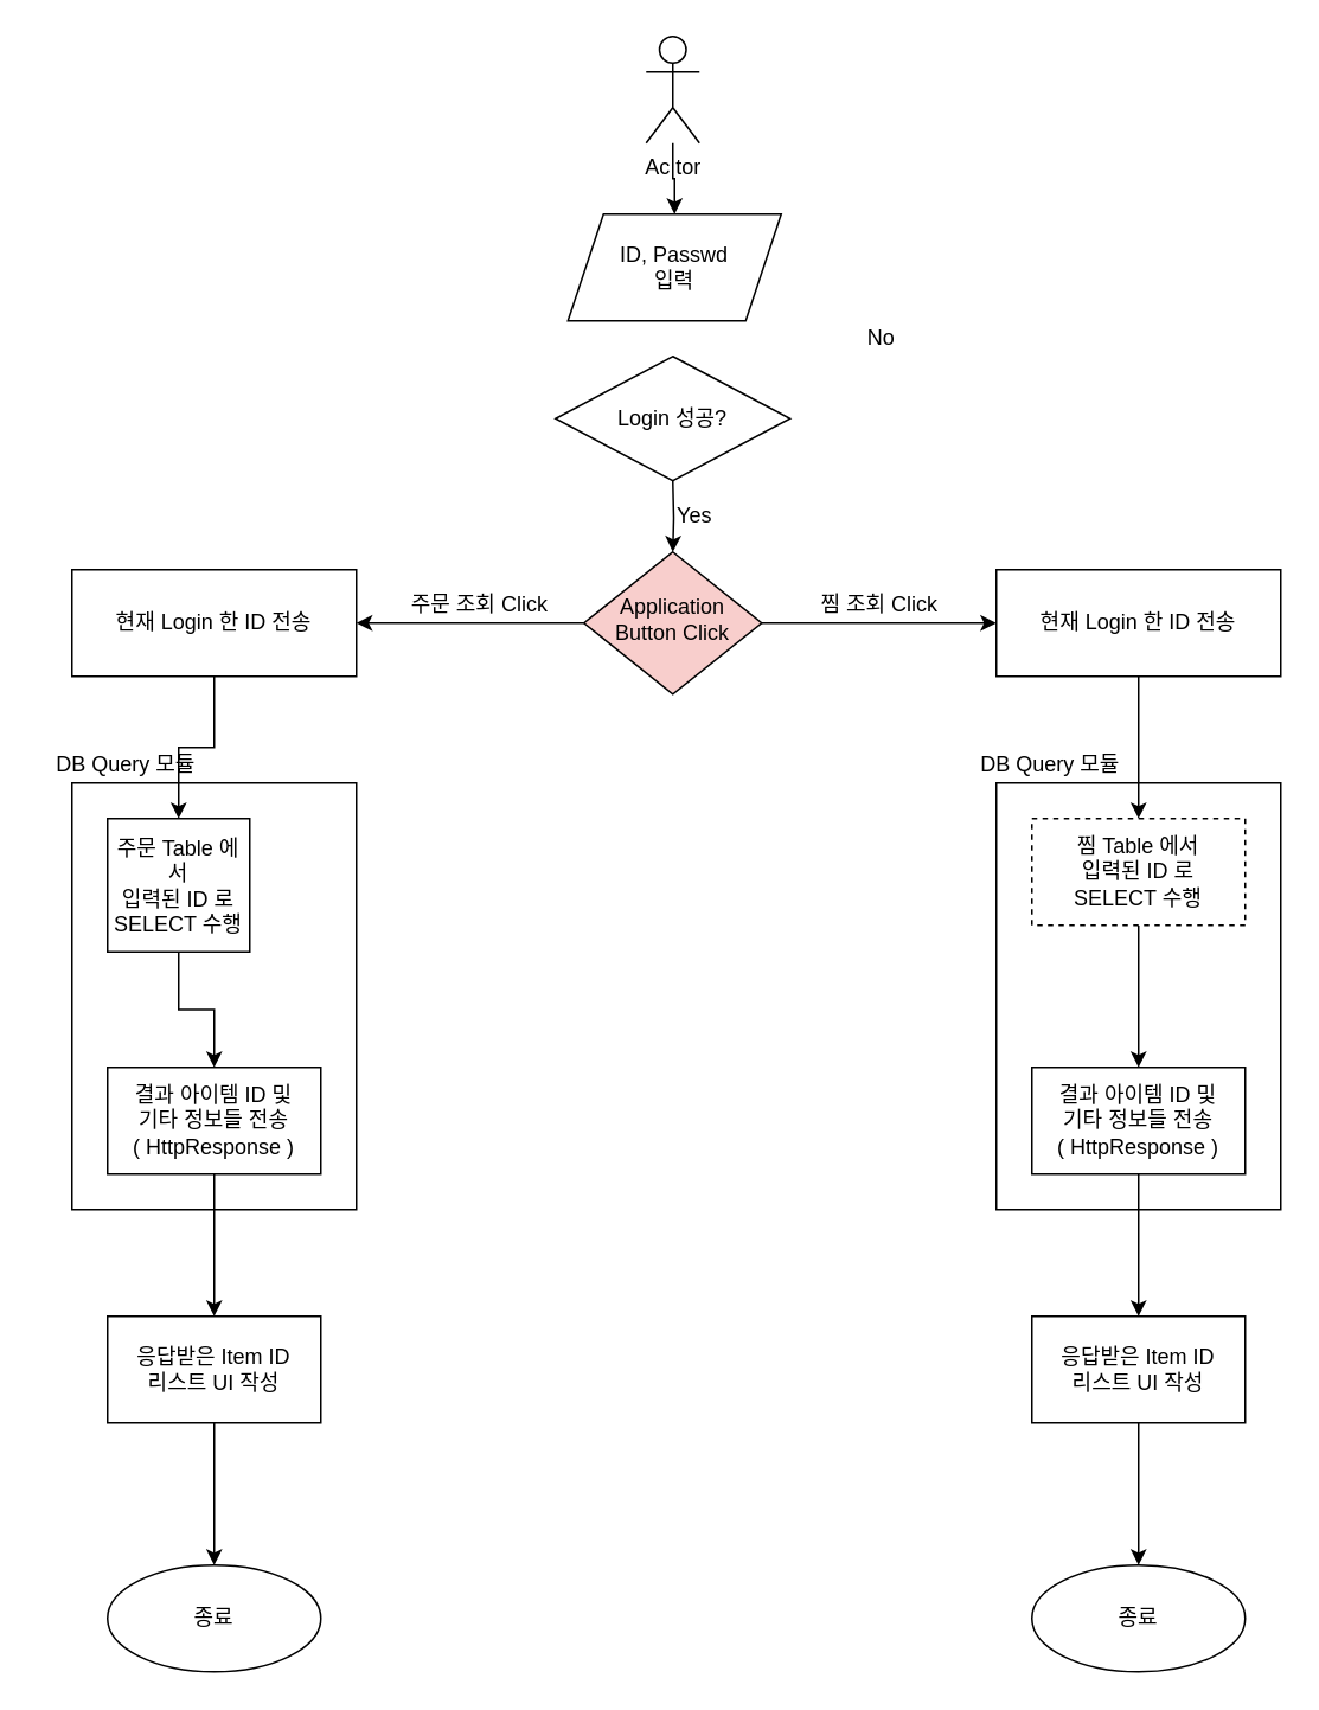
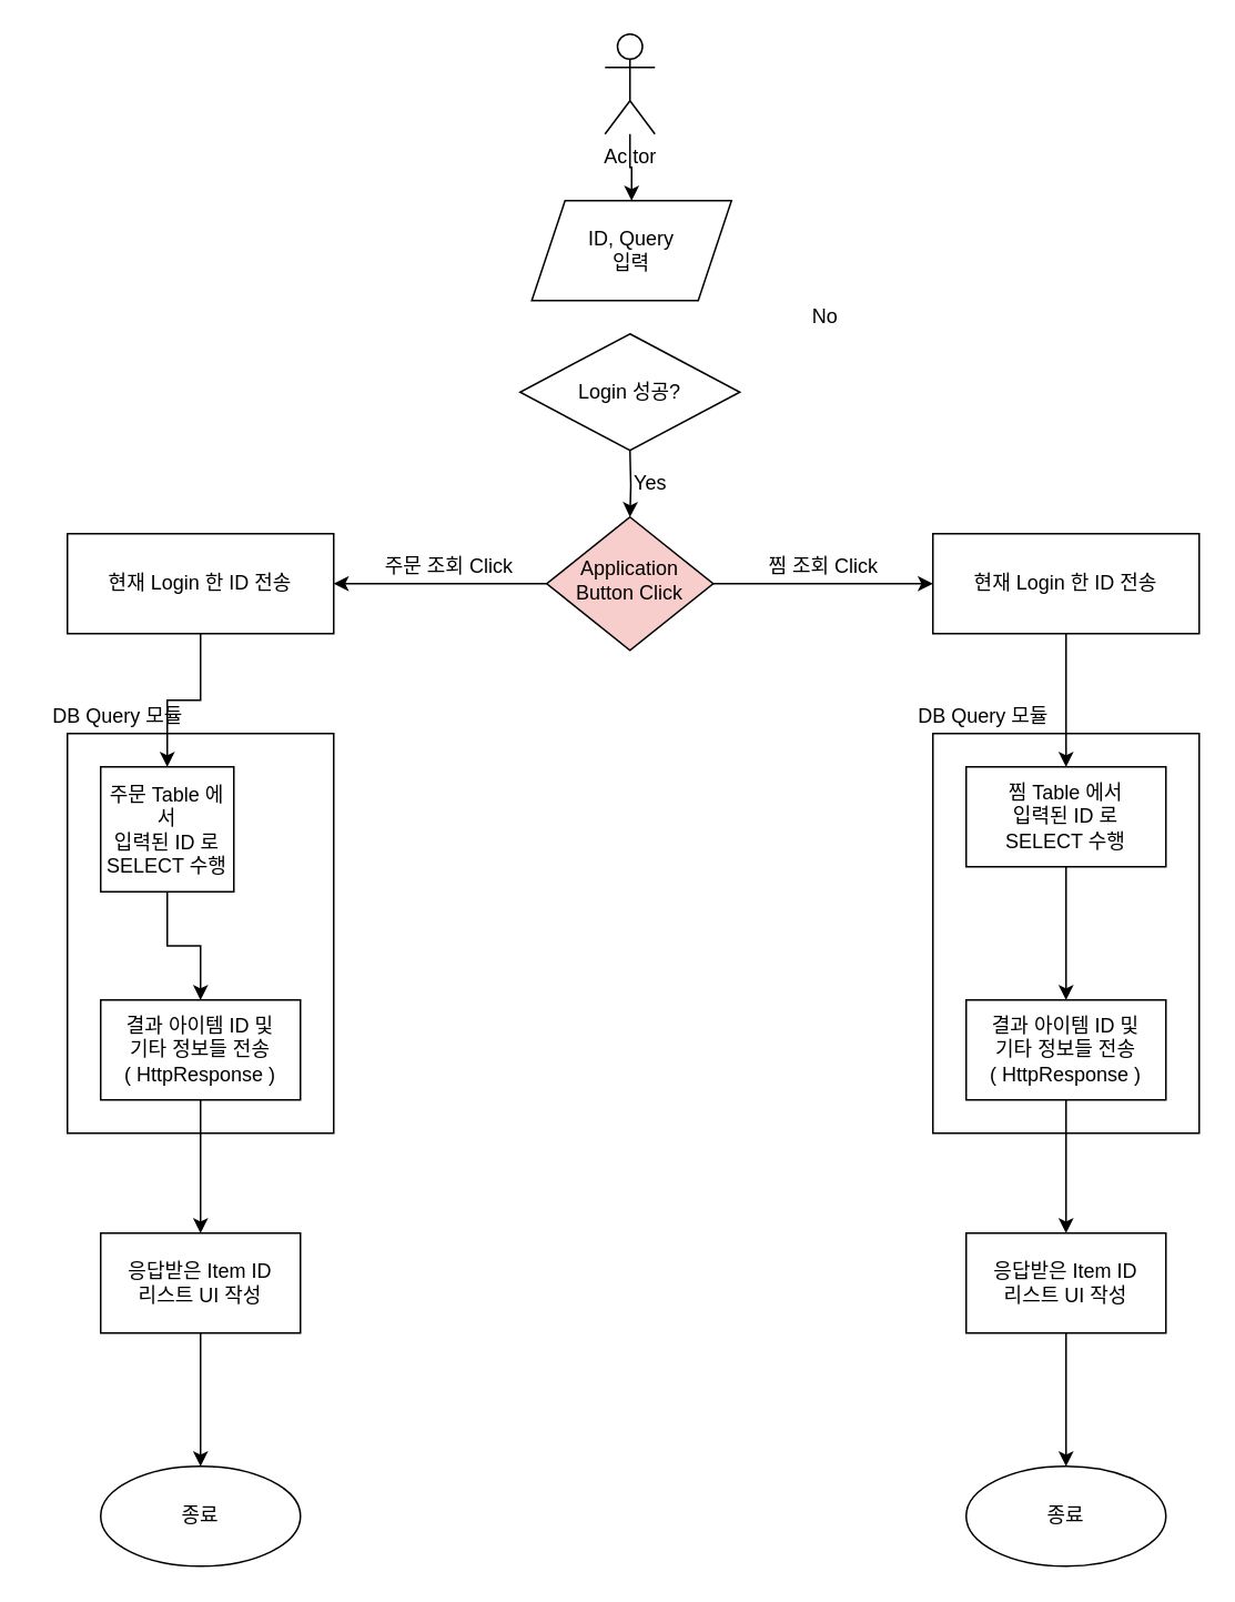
  <mxCell id="0" />
  <mxCell id="1" parent="0" />
  <mxCell id="2" value="" style="rounded=0;whiteSpace=wrap;html=1;" vertex="1" parent="1"><mxGeometry x="560" y="440" width="160" height="240" as="geometry" /></mxCell>
  <mxCell id="3" value="DB Query 모듈" style="text;html=1;align=center;verticalAlign=middle;resizable=0;points=[];autosize=1;strokeColor=none;" vertex="1" parent="1"><mxGeometry x="540" y="420" width="100" height="20" as="geometry" /></mxCell>
  <mxCell id="4" value="" style="rounded=0;whiteSpace=wrap;html=1;" vertex="1" parent="1"><mxGeometry x="40" y="440" width="160" height="240" as="geometry" /></mxCell>
  <mxCell id="5" value="" style="edgeStyle=orthogonalEdgeStyle;rounded=0;orthogonalLoop=1;jettySize=auto;html=1;entryX=1;entryY=0.5;entryDx=0;entryDy=0;" edge="1" parent="1" source="7" target="18"><mxGeometry relative="1" as="geometry"><mxPoint x="204" y="350" as="targetPoint" /></mxGeometry></mxCell>
  <mxCell id="6" value="" style="edgeStyle=orthogonalEdgeStyle;rounded=0;orthogonalLoop=1;jettySize=auto;html=1;entryX=0;entryY=0.5;entryDx=0;entryDy=0;" edge="1" parent="1" source="7" target="20"><mxGeometry relative="1" as="geometry"><mxPoint x="564" y="350" as="targetPoint" /></mxGeometry></mxCell>
  <mxCell id="7" value="Application&lt;br&gt;Button Click" style="rhombus;whiteSpace=wrap;html=1;shadow=0;fontFamily=Helvetica;fontSize=12;align=center;strokeWidth=1;spacing=6;spacingTop=-4;fillColor=#f8cecc;" parent="1" vertex="1"><mxGeometry x="328" y="310" width="100" height="80" as="geometry" /></mxCell>
  <mxCell id="8" value="" style="edgeStyle=orthogonalEdgeStyle;rounded=0;orthogonalLoop=1;jettySize=auto;html=1;" edge="1" parent="1" source="9" target="12"><mxGeometry relative="1" as="geometry" /></mxCell>
  <mxCell id="9" value="Ac tor" style="shape=umlActor;verticalLabelPosition=bottom;verticalAlign=top;html=1;outlineConnect=0;" vertex="1" parent="1"><mxGeometry x="363" width="30" height="60" as="geometry" y="20" /></mxCell>
  <mxCell id="10" value="주문 조회 Click" style="text;html=1;align=center;verticalAlign=middle;resizable=0;points=[];autosize=1;strokeColor=none;" vertex="1" parent="1"><mxGeometry x="219" y="330" width="100" height="20" as="geometry" /></mxCell>
  <mxCell id="11" value="찜 조회 Click" style="text;html=1;align=center;verticalAlign=middle;resizable=0;points=[];autosize=1;strokeColor=none;" vertex="1" parent="1"><mxGeometry x="454" y="330" width="80" height="20" as="geometry" /></mxCell>
- <mxCell id="12" value="ID, Passwd&lt;br&gt;입력" style="shape=parallelogram;perimeter=parallelogramPerimeter;whiteSpace=wrap;html=1;fixedSize=1;" vertex="1" parent="1"><mxGeometry x="319" y="120" width="120" height="60" as="geometry" /></mxCell>
+ <mxCell id="12" value="ID, Query&lt;br&gt;입력" style="shape=parallelogram;perimeter=parallelogramPerimeter;whiteSpace=wrap;html=1;fixedSize=1;" vertex="1" parent="1"><mxGeometry x="319" y="120" width="120" height="60" as="geometry" /></mxCell>
  <mxCell id="13" value="" style="edgeStyle=orthogonalEdgeStyle;rounded=0;orthogonalLoop=1;jettySize=auto;html=1;" edge="1" parent="1" target="7"><mxGeometry relative="1" as="geometry"><mxPoint x="378" y="270" as="sourcePoint" /></mxGeometry></mxCell>
  <mxCell id="14" value="Login 성공?" style="rhombus;whiteSpace=wrap;html=1;" vertex="1" parent="1"><mxGeometry x="312" y="200" width="132" height="70" as="geometry" /></mxCell>
  <mxCell id="15" value="Yes" style="text;html=1;align=center;verticalAlign=middle;resizable=0;points=[];autosize=1;strokeColor=none;" vertex="1" parent="1"><mxGeometry x="370" y="280" width="40" height="20" as="geometry" /></mxCell>
  <mxCell id="16" value="No" style="text;html=1;align=center;verticalAlign=middle;resizable=0;points=[];autosize=1;strokeColor=none;" vertex="1" parent="1"><mxGeometry x="480" y="180" width="30" height="20" as="geometry" /></mxCell>
  <mxCell id="17" value="" style="edgeStyle=orthogonalEdgeStyle;rounded=0;orthogonalLoop=1;jettySize=auto;html=1;" edge="1" parent="1" source="18" target="22"><mxGeometry relative="1" as="geometry" /></mxCell>
  <mxCell id="18" value="현재 Login 한 ID 전송" style="rounded=0;whiteSpace=wrap;html=1;" vertex="1" parent="1"><mxGeometry x="40" y="320" width="160" height="60" as="geometry" /></mxCell>
  <mxCell id="19" value="" style="edgeStyle=orthogonalEdgeStyle;rounded=0;orthogonalLoop=1;jettySize=auto;html=1;" edge="1" parent="1" source="20" target="24"><mxGeometry relative="1" as="geometry" /></mxCell>
  <mxCell id="20" value="&lt;span&gt;현재 Login 한 ID 전송&lt;/span&gt;&lt;span&gt;&lt;br&gt;&lt;/span&gt;" style="rounded=0;whiteSpace=wrap;html=1;" vertex="1" parent="1"><mxGeometry x="560" y="320" width="160" height="60" as="geometry" /></mxCell>
  <mxCell id="21" value="" style="edgeStyle=orthogonalEdgeStyle;rounded=0;orthogonalLoop=1;jettySize=auto;html=1;" edge="1" parent="1" source="22" target="26"><mxGeometry relative="1" as="geometry" /></mxCell>
  <mxCell id="22" value="주문 Table 에서&lt;br&gt;입력된 ID 로&lt;br&gt;SELECT 수행" style="whiteSpace=wrap;html=1;rounded=0;" vertex="1" parent="1"><mxGeometry x="60" y="460" width="80" height="75" as="geometry" /></mxCell>
  <mxCell id="23" value="" style="edgeStyle=orthogonalEdgeStyle;rounded=0;orthogonalLoop=1;jettySize=auto;html=1;" edge="1" parent="1" source="24" target="28"><mxGeometry relative="1" as="geometry" /></mxCell>
- <mxCell id="24" value="&lt;span&gt;찜 Table 에서&lt;/span&gt;&lt;br&gt;&lt;span&gt;입력된 ID 로&lt;/span&gt;&lt;br&gt;&lt;span&gt;SELECT 수행&lt;/span&gt;" style="whiteSpace=wrap;html=1;rounded=0;dashed=1;" vertex="1" parent="1"><mxGeometry x="580" y="460" width="120" height="60" as="geometry" /></mxCell>
+ <mxCell id="24" value="&lt;span&gt;찜 Table 에서&lt;/span&gt;&lt;br&gt;&lt;span&gt;입력된 ID 로&lt;/span&gt;&lt;br&gt;&lt;span&gt;SELECT 수행&lt;/span&gt;" style="whiteSpace=wrap;html=1;rounded=0;" vertex="1" parent="1"><mxGeometry x="580" y="460" width="120" height="60" as="geometry" /></mxCell>
  <mxCell id="25" value="" style="edgeStyle=orthogonalEdgeStyle;rounded=0;orthogonalLoop=1;jettySize=auto;html=1;" edge="1" parent="1" source="26" target="32"><mxGeometry relative="1" as="geometry" /></mxCell>
  <mxCell id="26" value="결과 아이템 ID 및&lt;br&gt;기타 정보들 전송&lt;br&gt;( HttpResponse )" style="whiteSpace=wrap;html=1;rounded=0;" vertex="1" parent="1"><mxGeometry x="60" y="600" width="120" height="60" as="geometry" /></mxCell>
  <mxCell id="27" value="" style="edgeStyle=orthogonalEdgeStyle;rounded=0;orthogonalLoop=1;jettySize=auto;html=1;" edge="1" parent="1" source="28" target="30"><mxGeometry relative="1" as="geometry" /></mxCell>
  <mxCell id="28" value="&lt;span&gt;결과 아이템 ID 및&lt;/span&gt;&lt;br&gt;&lt;span&gt;기타 정보들 전송&lt;/span&gt;&lt;br&gt;&lt;span&gt;( HttpResponse )&lt;/span&gt;" style="whiteSpace=wrap;html=1;rounded=0;" vertex="1" parent="1"><mxGeometry x="580" y="600" width="120" height="60" as="geometry" /></mxCell>
  <mxCell id="29" value="" style="edgeStyle=orthogonalEdgeStyle;rounded=0;orthogonalLoop=1;jettySize=auto;html=1;" edge="1" parent="1" source="30" target="35"><mxGeometry relative="1" as="geometry" /></mxCell>
  <mxCell id="30" value="&lt;span&gt;응답받은 Item ID&lt;/span&gt;&lt;br&gt;&lt;span&gt;리스트 UI 작성&lt;/span&gt;" style="whiteSpace=wrap;html=1;rounded=0;" vertex="1" parent="1"><mxGeometry x="580" y="740" width="120" height="60" as="geometry" /></mxCell>
  <mxCell id="31" value="" style="edgeStyle=orthogonalEdgeStyle;rounded=0;orthogonalLoop=1;jettySize=auto;html=1;" edge="1" parent="1" source="32" target="34"><mxGeometry relative="1" as="geometry" /></mxCell>
  <mxCell id="32" value="응답받은 Item ID&lt;br&gt;리스트 UI 작성" style="whiteSpace=wrap;html=1;rounded=0;" vertex="1" parent="1"><mxGeometry x="60" y="740" width="120" height="60" as="geometry" /></mxCell>
  <mxCell id="33" value="DB Query 모듈" style="text;html=1;align=center;verticalAlign=middle;resizable=0;points=[];autosize=1;strokeColor=none;" vertex="1" parent="1"><mxGeometry x="20" y="420" width="100" height="20" as="geometry" /></mxCell>
  <mxCell id="34" value="종료" style="ellipse;whiteSpace=wrap;html=1;rounded=0;" vertex="1" parent="1"><mxGeometry x="60" y="880" width="120" height="60" as="geometry" /></mxCell>
  <mxCell id="35" value="종료" style="ellipse;whiteSpace=wrap;html=1;rounded=0;" vertex="1" parent="1"><mxGeometry x="580" y="880" width="120" height="60" as="geometry" /></mxCell>
